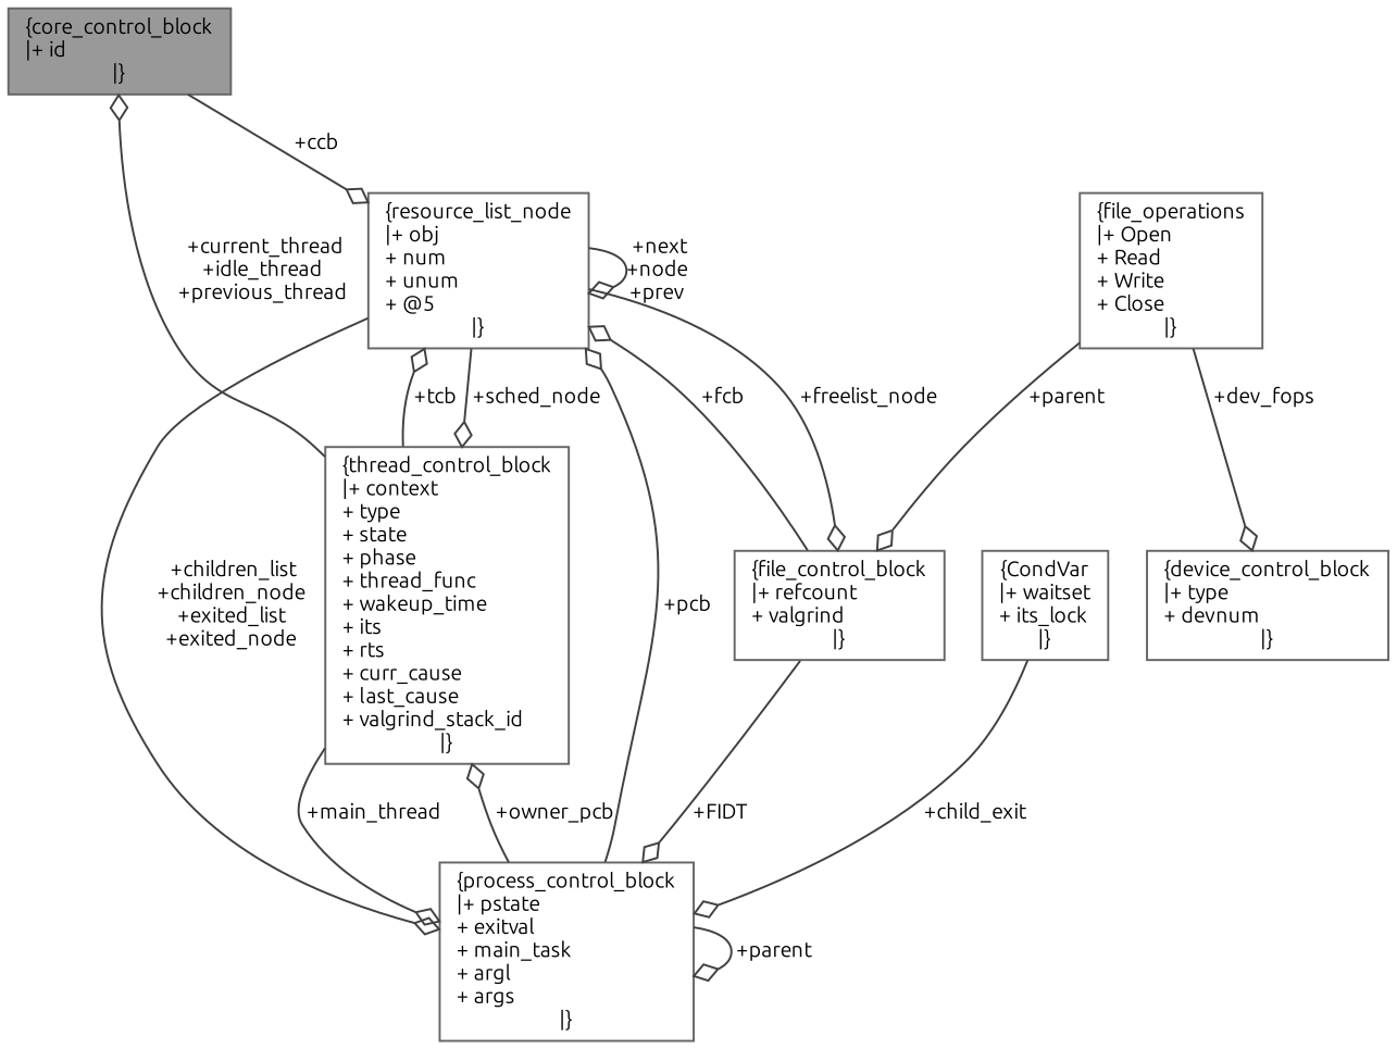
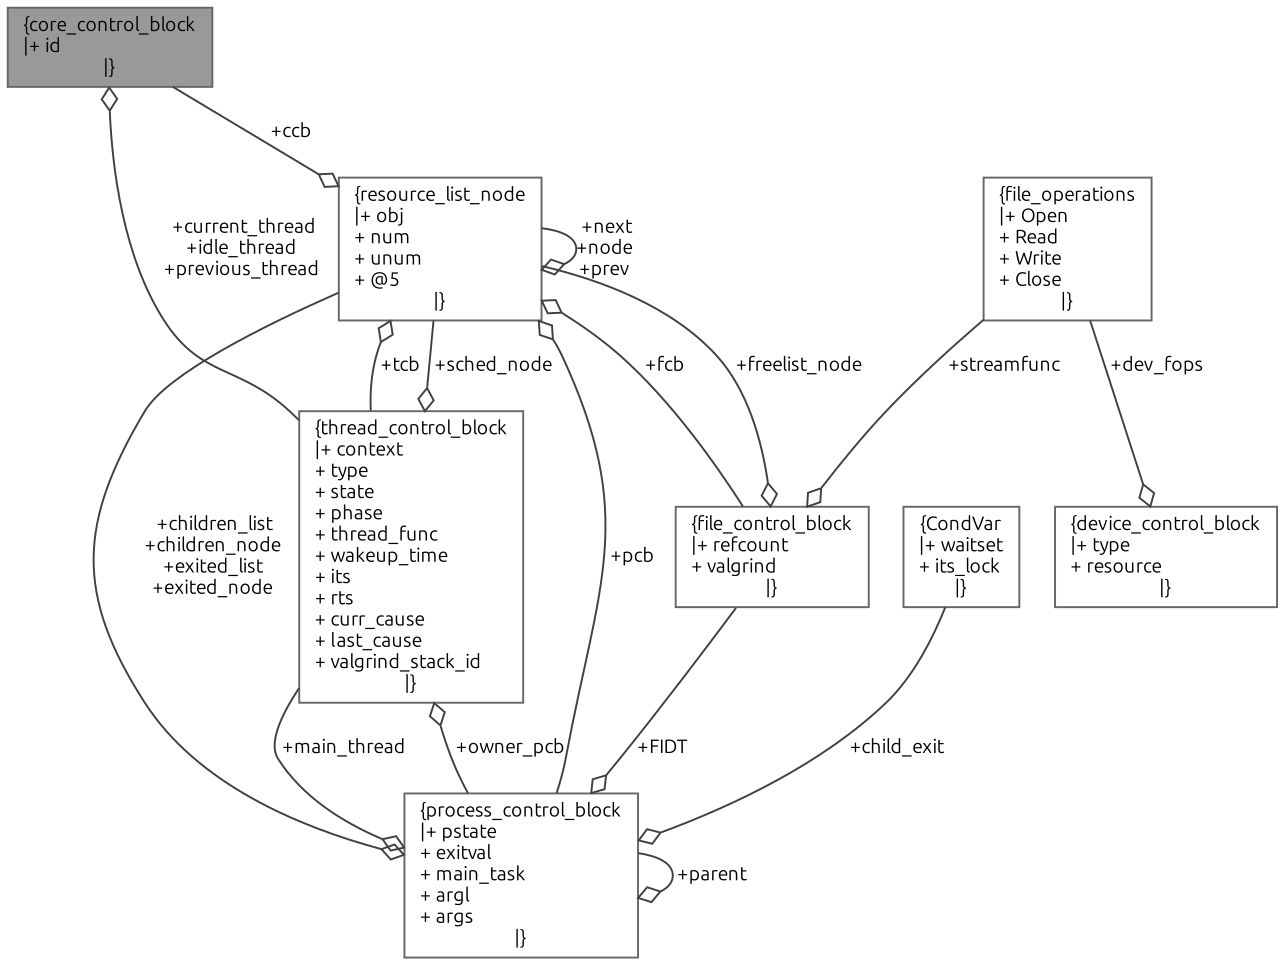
  digraph {
    fontname=Ubuntu
    node [color=gray40 fillcolor=white fontname=Ubuntu fontsize=10 shape=box style=filled]
    edge [arrowhead=odiamond color=grey25 fontname=Ubuntu fontsize=10 labelfontname=Helvetica labelfontsize=10 style=solid]
    n1 [fillcolor=grey60 fontcolor=black height=0.2 label="{core_control_block\n|+ id\l|}" width=0.4]
    n2 [height=0.2 label="{resource_list_node\n|+ obj\l+ num\l+ unum\l+ @5\l|}" width=0.4]
    n3 [height=0.2 label="{thread_control_block\n|+ context\l+ type\l+ state\l+ phase\l+ thread_func\l+ wakeup_time\l+ its\l+ rts\l+ curr_cause\l+ last_cause\l+ valgrind_stack_id\l|}" width=0.4]
    n4 [height=0.2 label="{process_control_block\n|+ pstate\l+ exitval\l+ main_task\l+ argl\l+ args\l|}" width=0.4]
    n5 [height=0.2 label="{file_control_block\n|+ refcount\l+ valgrind\l|}" width=0.4]
-   n6 [height=0.2 label="{device_control_block\n|+ type\l+ devnum\l|}" width=0.4]
+   n6 [height=0.2 label="{device_control_block\n|+ type\l+ resource\l|}" width=0.4]
    n7 [height=0.2 label="{file_operations\n|+ Open\l+ Read\l+ Write\l+ Close\l|}" width=0.4]
    n8 [height=0.2 label="{CondVar\n|+ waitset\l+ its_lock\l|}" width=0.4]
    n1 -> n2 [label=" +ccb"]
    n2 -> n2 [label=" +next\n+node\n+prev"]
    n2 -> n3 [label=" +sched_node"]
    n2 -> n4 [label=" +children_list\n+children_node\n+exited_list\n+exited_node"]
    n2 -> n5 [label=" +freelist_node"]
    n3 -> n1 [label=" +current_thread\n+idle_thread\n+previous_thread"]
    n3 -> n2 [label=" +tcb"]
    n3 -> n4 [label=" +main_thread"]
    n4 -> n2 [label=" +pcb"]
    n4 -> n3 [label=" +owner_pcb"]
    n4 -> n4 [label=" +parent"]
    n5 -> n2 [label=" +fcb"]
    n5 -> n4 [label=" +FIDT"]
-   n7 -> n5 [label=" +parent"]
+   n7 -> n5 [label=" +streamfunc"]
    n7 -> n6 [label=" +dev_fops"]
    n8 -> n4 [label=" +child_exit"]
  }
